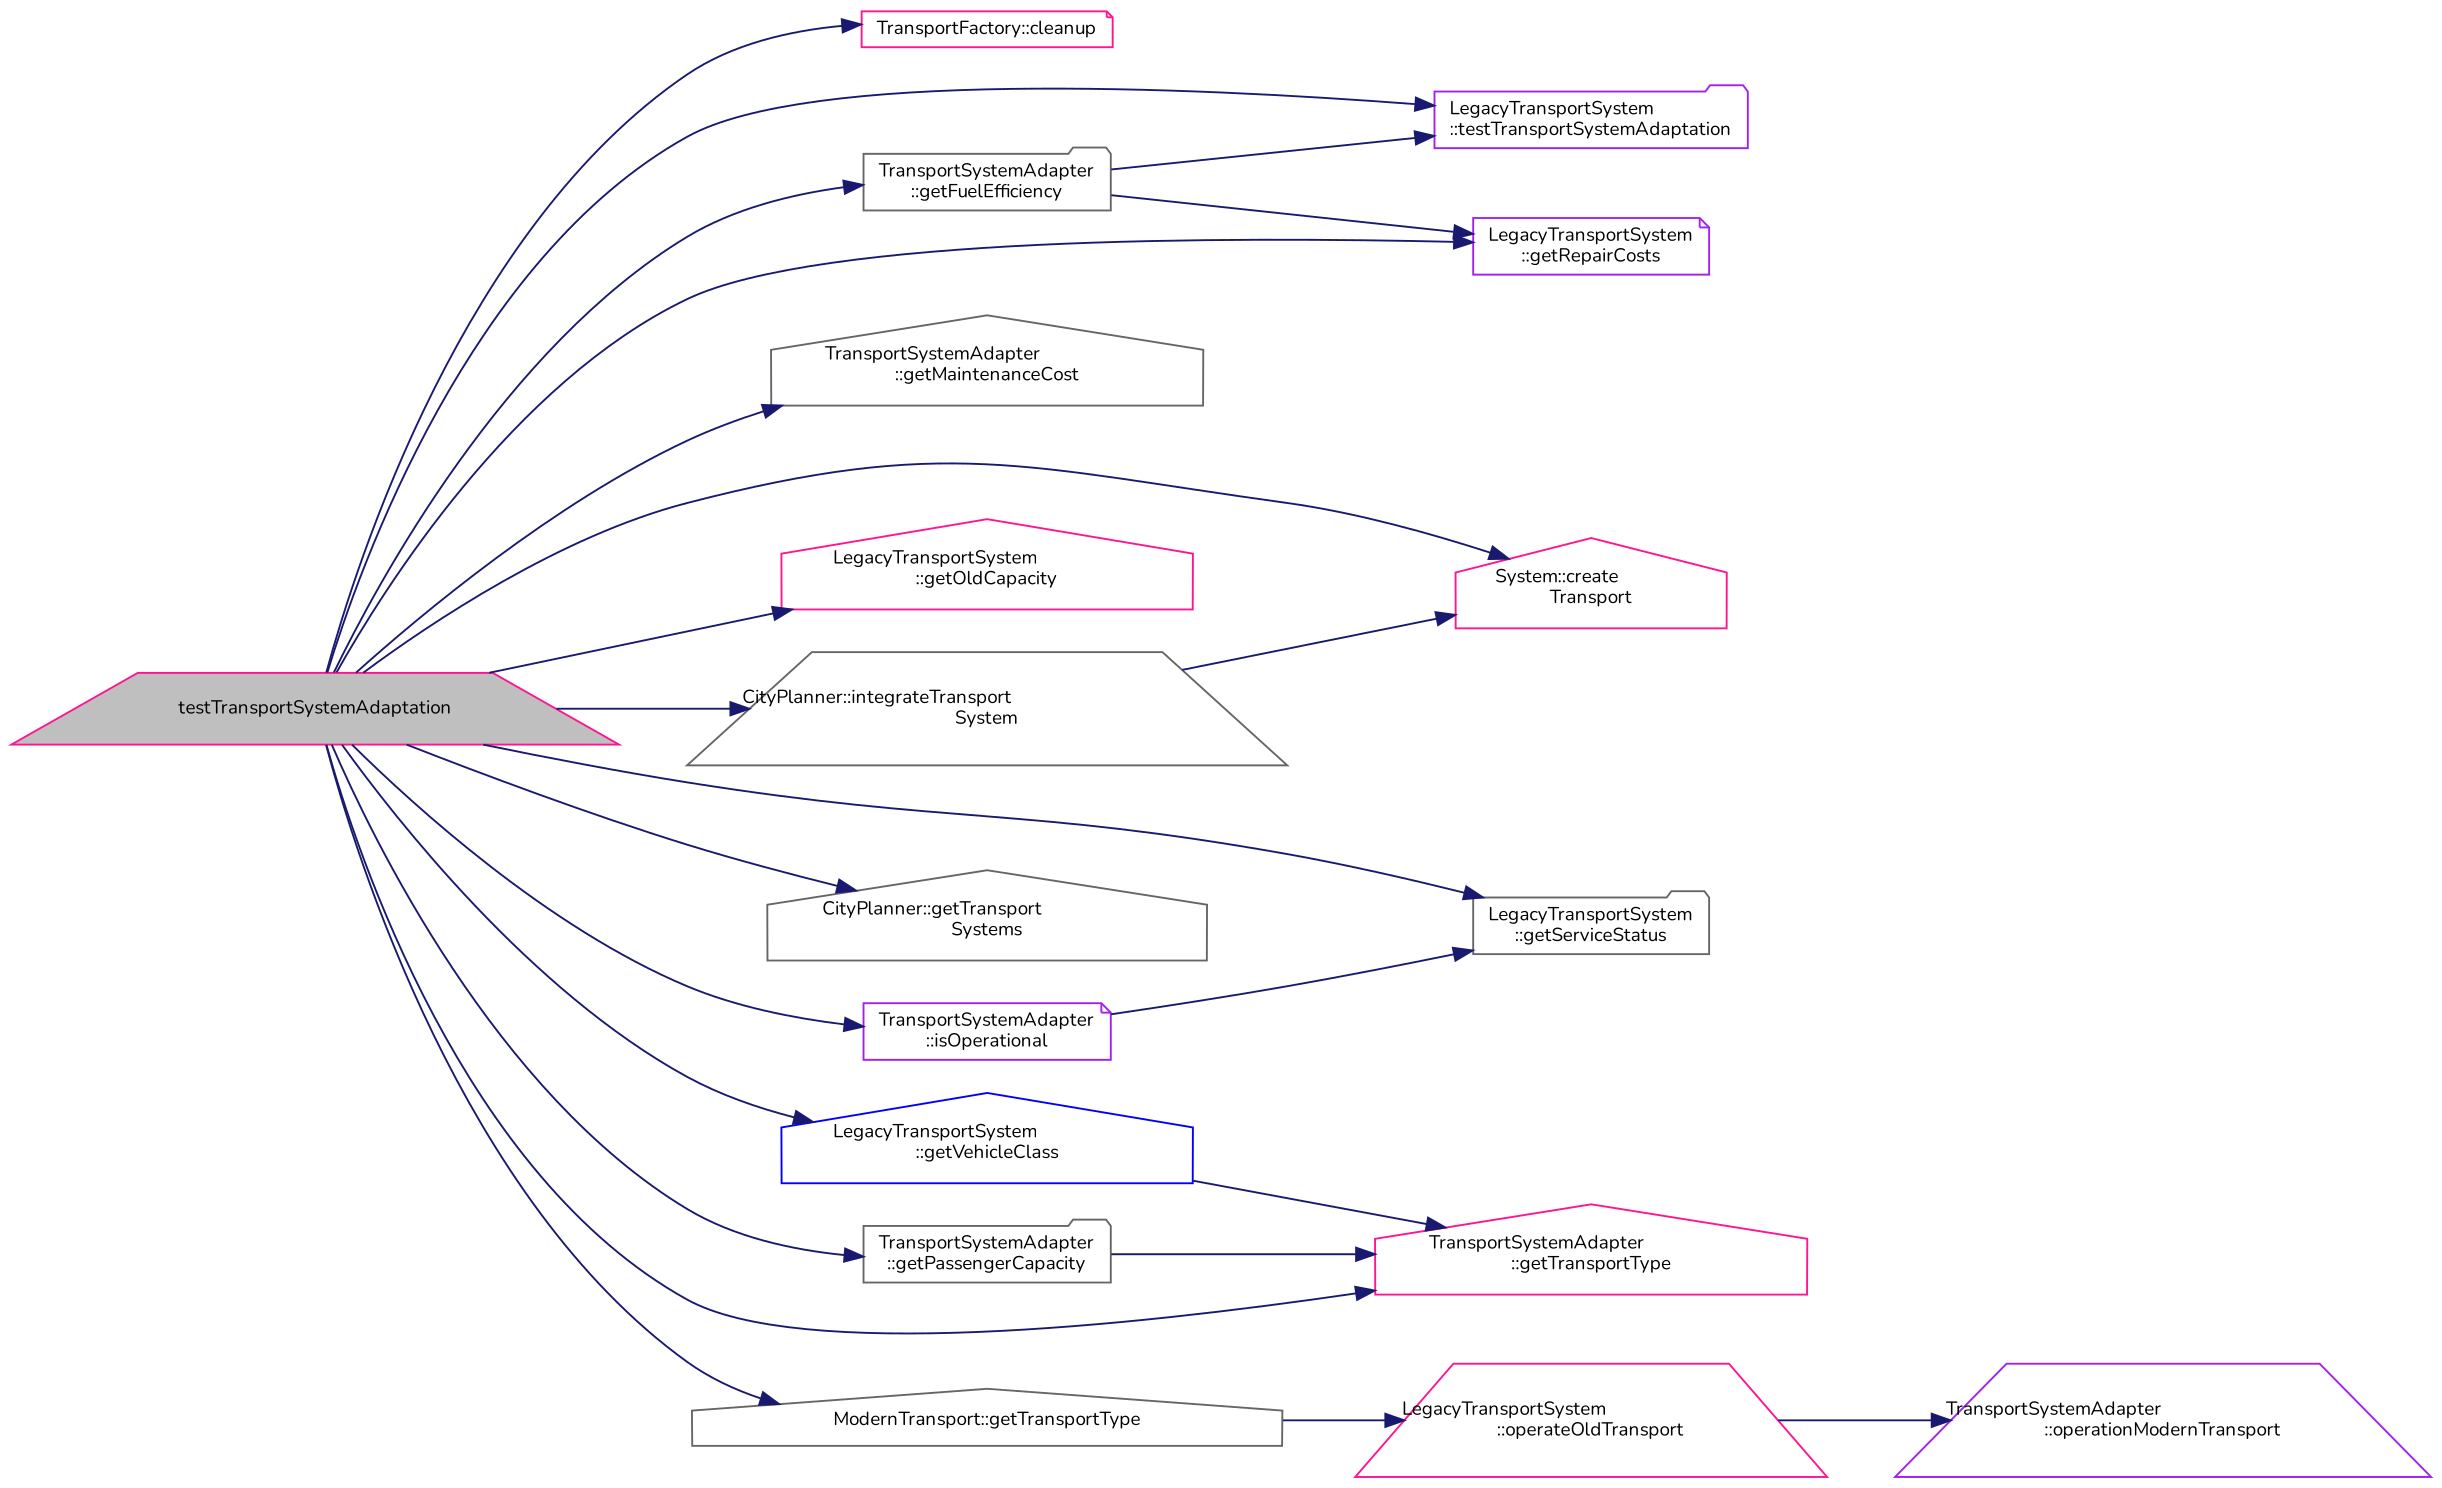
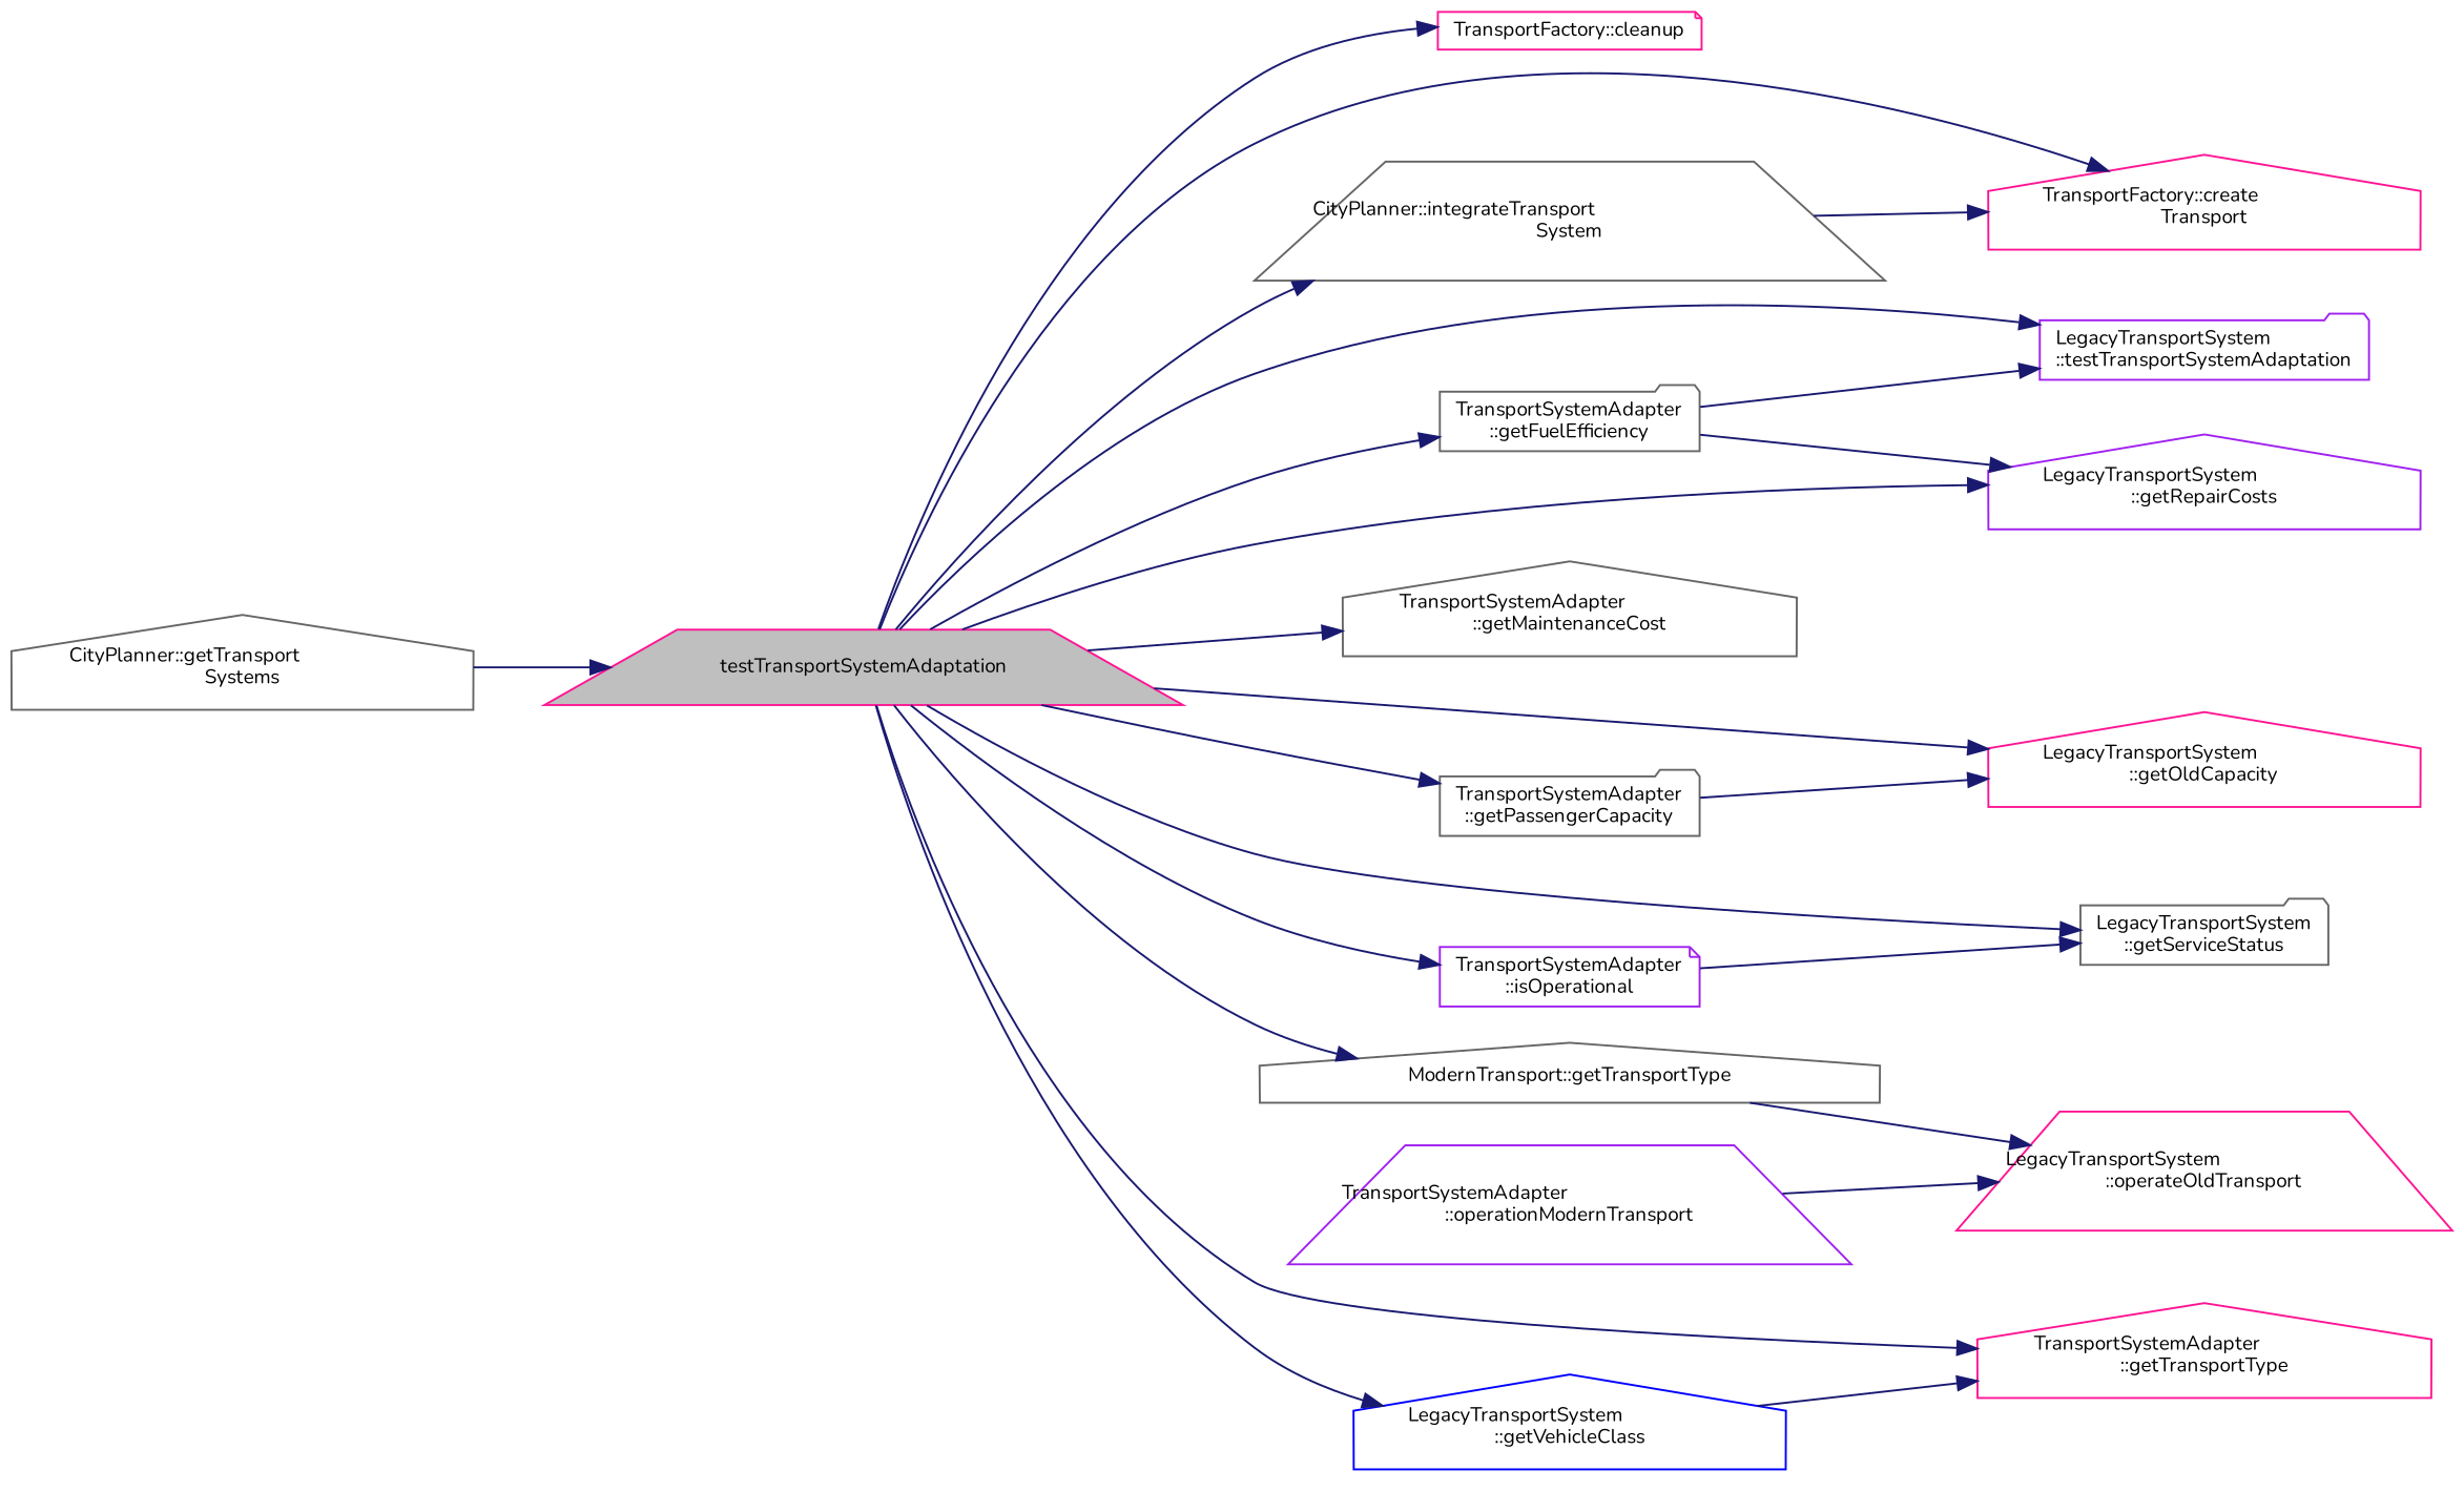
  digraph {
    fontname=Nunito
    rankdir=LR
    node [color=gray40 fillcolor=white fontname=Nunito fontsize=10 shape=house style=filled]
    edge [color=midnightblue fontname=Nunito fontsize=10 labelfontname=Helvetica labelfontsize=10 style=solid]
    n1 [color=deeppink fillcolor=grey75 fontcolor=black height=0.2 label=testTransportSystemAdaptation shape=trapezium width=0.4]
    n2 [color=deeppink height=0.2 label="TransportFactory::cleanup" shape=note width=0.4]
-   n3 [color=deeppink height=0.2 label="System::create\lTransport" width=0.4]
+   n3 [color=deeppink height=0.2 label="TransportFactory::create\lTransport" width=0.4]
    n4 [height=0.2 label="TransportSystemAdapter\l::getFuelEfficiency" shape=folder width=0.4]
    n5 [color=purple height=0.2 label="LegacyTransportSystem\l::testTransportSystemAdaptation" shape=folder width=0.4]
    n6 [height=0.2 label="TransportSystemAdapter\l::getMaintenanceCost" width=0.4]
-   n7 [color=purple height=0.2 label="LegacyTransportSystem\l::getRepairCosts" shape=note width=0.4]
+   n7 [color=purple height=0.2 label="LegacyTransportSystem\l::getRepairCosts" width=0.4]
    n8 [color=deeppink height=0.2 label="LegacyTransportSystem\l::getOldCapacity" width=0.4]
    n9 [height=0.2 label="TransportSystemAdapter\l::getPassengerCapacity" shape=folder width=0.4]
    n10 [height=0.2 label="LegacyTransportSystem\l::getServiceStatus" shape=folder width=0.4]
    n11 [height=0.2 label="CityPlanner::getTransport\lSystems" width=0.4]
    n12 [height=0.2 label="ModernTransport::getTransportType" width=0.4]
    n13 [color=deeppink height=0.2 label="TransportSystemAdapter\l::getTransportType" width=0.4]
    n14 [color=blue height=0.2 label="LegacyTransportSystem\l::getVehicleClass" width=0.4]
    n15 [height=0.2 label="CityPlanner::integrateTransport\lSystem" shape=trapezium width=0.4]
    n16 [color=purple height=0.2 label="TransportSystemAdapter\l::isOperational" shape=note width=0.4]
    n17 [color=deeppink height=0.2 label="LegacyTransportSystem\l::operateOldTransport" shape=trapezium width=0.4]
    n18 [color=purple height=0.2 label="TransportSystemAdapter\l::operationModernTransport" shape=trapezium width=0.4]
    n1 -> n2
    n1 -> n3
    n1 -> n4
    n1 -> n5
    n1 -> n6
    n1 -> n7
    n1 -> n8
    n1 -> n9
    n1 -> n10
-   n1 -> n11
+   n11 -> n1
    n1 -> n12
    n1 -> n13
    n1 -> n14
    n1 -> n15
    n1 -> n16
    n4 -> n5
    n4 -> n7
-   n9 -> n13
+   n9 -> n8
    n12 -> n17
    n14 -> n13
    n15 -> n3
    n16 -> n10
-   n17 -> n18
+   n18 -> n17
  }
